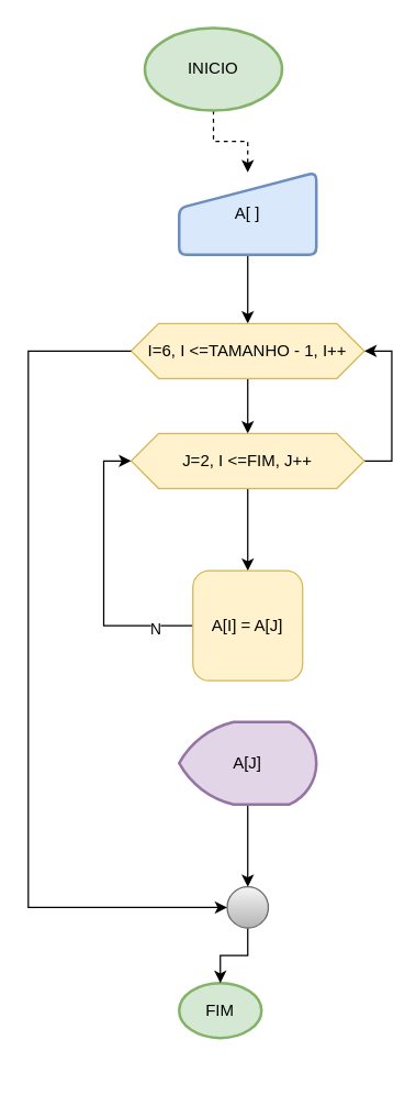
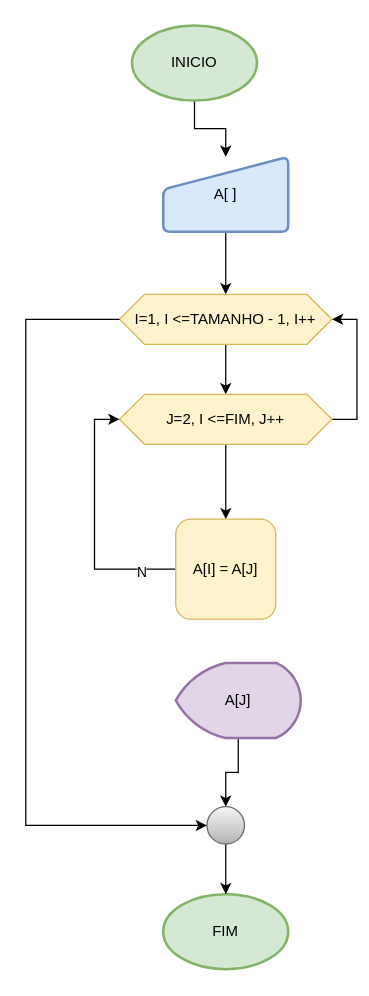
  <mxCell id="0" />
  <mxCell id="1" parent="0" />
- <mxCell id="2" value="" style="edgeStyle=orthogonalEdgeStyle;rounded=0;orthogonalLoop=1;jettySize=auto;html=1;dashed=1;" edge="1" parent="1" source="3" target="6"><mxGeometry relative="1" as="geometry" /></mxCell>
+ <mxCell id="2" value="" style="edgeStyle=orthogonalEdgeStyle;rounded=0;orthogonalLoop=1;jettySize=auto;html=1;" edge="1" parent="1" source="3" target="6"><mxGeometry relative="1" as="geometry" /></mxCell>
  <mxCell id="3" value="INICIO" style="strokeWidth=2;html=1;shape=mxgraph.flowchart.start_1;whiteSpace=wrap;fillColor=#d5e8d4;strokeColor=#82b366;" vertex="1" parent="1"><mxGeometry x="105" y="20" width="100" height="60" as="geometry" /></mxCell>
- <mxCell id="4" value="FIM" style="strokeWidth=2;html=1;shape=mxgraph.flowchart.start_1;whiteSpace=wrap;fillColor=#d5e8d4;strokeColor=#82b366;" vertex="1" parent="1"><mxGeometry x="130" y="715" width="60" height="40" as="geometry" /></mxCell>
+ <mxCell id="4" value="FIM" style="strokeWidth=2;html=1;shape=mxgraph.flowchart.start_1;whiteSpace=wrap;fillColor=#d5e8d4;strokeColor=#82b366;" vertex="1" parent="1"><mxGeometry x="130" y="715" width="100" height="60" as="geometry" /></mxCell>
  <mxCell id="5" value="" style="edgeStyle=orthogonalEdgeStyle;rounded=0;orthogonalLoop=1;jettySize=auto;html=1;" edge="1" parent="1" source="6"><mxGeometry relative="1" as="geometry"><mxPoint x="180" y="235" as="targetPoint" /></mxGeometry></mxCell>
  <mxCell id="6" value="A[ ]" style="html=1;strokeWidth=2;shape=manualInput;whiteSpace=wrap;rounded=1;size=26;arcSize=11;fillColor=#dae8fc;strokeColor=#6c8ebf;" vertex="1" parent="1"><mxGeometry x="130" y="125" width="100" height="60" as="geometry" /></mxCell>
  <mxCell id="7" value="" style="edgeStyle=orthogonalEdgeStyle;rounded=0;orthogonalLoop=1;jettySize=auto;html=1;" edge="1" parent="1" source="8" target="11"><mxGeometry relative="1" as="geometry" /></mxCell>
- <mxCell id="8" value="I=6, I &amp;lt;=TAMANHO - 1, I++" style="shape=hexagon;perimeter=hexagonPerimeter2;whiteSpace=wrap;html=1;fixedSize=1;fillColor=#fff2cc;strokeColor=#d6b656;" vertex="1" parent="1"><mxGeometry x="95" y="235" width="170" height="40" as="geometry" /></mxCell>
+ <mxCell id="8" value="I=1, I &amp;lt;=TAMANHO - 1, I++" style="shape=hexagon;perimeter=hexagonPerimeter2;whiteSpace=wrap;html=1;fixedSize=1;fillColor=#fff2cc;strokeColor=#d6b656;" vertex="1" parent="1"><mxGeometry x="95" y="235" width="170" height="40" as="geometry" /></mxCell>
  <mxCell id="9" style="edgeStyle=orthogonalEdgeStyle;rounded=0;orthogonalLoop=1;jettySize=auto;html=1;exitX=1;exitY=0.5;exitDx=0;exitDy=0;entryX=1;entryY=0.5;entryDx=0;entryDy=0;" edge="1" parent="1" source="11" target="8"><mxGeometry relative="1" as="geometry" /></mxCell>
  <mxCell id="10" value="" style="edgeStyle=orthogonalEdgeStyle;rounded=0;orthogonalLoop=1;jettySize=auto;html=1;" edge="1" parent="1" source="11" target="14"><mxGeometry relative="1" as="geometry" /></mxCell>
  <mxCell id="11" value="J=2, I &amp;lt;=FIM, J++" style="shape=hexagon;perimeter=hexagonPerimeter2;whiteSpace=wrap;html=1;fixedSize=1;fillColor=#fff2cc;strokeColor=#d6b656;" vertex="1" parent="1"><mxGeometry x="95" y="315" width="170" height="40" as="geometry" /></mxCell>
  <mxCell id="12" style="edgeStyle=orthogonalEdgeStyle;rounded=0;orthogonalLoop=1;jettySize=auto;html=1;exitX=0;exitY=0.5;exitDx=0;exitDy=0;entryX=0;entryY=0.5;entryDx=0;entryDy=0;" edge="1" parent="1" source="14" target="11"><mxGeometry relative="1" as="geometry" /></mxCell>
  <mxCell id="13" value="N" style="edgeLabel;html=1;align=center;verticalAlign=middle;resizable=0;points=[];" vertex="1" connectable="0" parent="12"><mxGeometry x="-0.727" y="2" relative="1" as="geometry"><mxPoint as="offset" /></mxGeometry></mxCell>
  <mxCell id="14" value="A[I] = A[J]" style="whiteSpace=wrap;html=1;fillColor=#fff2cc;strokeColor=#d6b656;rounded=1;" vertex="1" parent="1"><mxGeometry x="140" y="415" width="80" height="80" as="geometry" /></mxCell>
  <mxCell id="15" value="" style="edgeStyle=orthogonalEdgeStyle;rounded=0;orthogonalLoop=1;jettySize=auto;html=1;" edge="1" parent="1" source="16" target="18"><mxGeometry relative="1" as="geometry" /></mxCell>
- <mxCell id="16" value="A[J]" style="strokeWidth=2;html=1;shape=mxgraph.flowchart.display;whiteSpace=wrap;fillColor=#e1d5e7;strokeColor=#9673a6;" vertex="1" parent="1"><mxGeometry x="130" y="525" width="100" height="60" as="geometry" /></mxCell>
+ <mxCell id="16" value="A[J]" style="strokeWidth=2;html=1;shape=mxgraph.flowchart.display;whiteSpace=wrap;fillColor=#e1d5e7;strokeColor=#9673a6;" vertex="1" parent="1"><mxGeometry x="140" y="530" width="100" height="60" as="geometry" /></mxCell>
  <mxCell id="17" value="" style="edgeStyle=orthogonalEdgeStyle;rounded=0;orthogonalLoop=1;jettySize=auto;html=1;" edge="1" parent="1" source="18" target="4"><mxGeometry relative="1" as="geometry" /></mxCell>
  <mxCell id="18" value="" style="verticalLabelPosition=bottom;verticalAlign=top;html=1;shape=mxgraph.flowchart.on-page_reference;fillColor=#f5f5f5;gradientColor=#b3b3b3;strokeColor=#666666;" vertex="1" parent="1"><mxGeometry x="165" y="645" width="30" height="30" as="geometry" /></mxCell>
  <mxCell id="19" style="edgeStyle=orthogonalEdgeStyle;rounded=0;orthogonalLoop=1;jettySize=auto;html=1;exitX=0;exitY=0.5;exitDx=0;exitDy=0;entryX=0;entryY=0.5;entryDx=0;entryDy=0;entryPerimeter=0;" edge="1" parent="1" source="8" target="18"><mxGeometry relative="1" as="geometry"><Array as="points"><mxPoint x="20" y="255" /><mxPoint x="20" y="660" /></Array></mxGeometry></mxCell>
